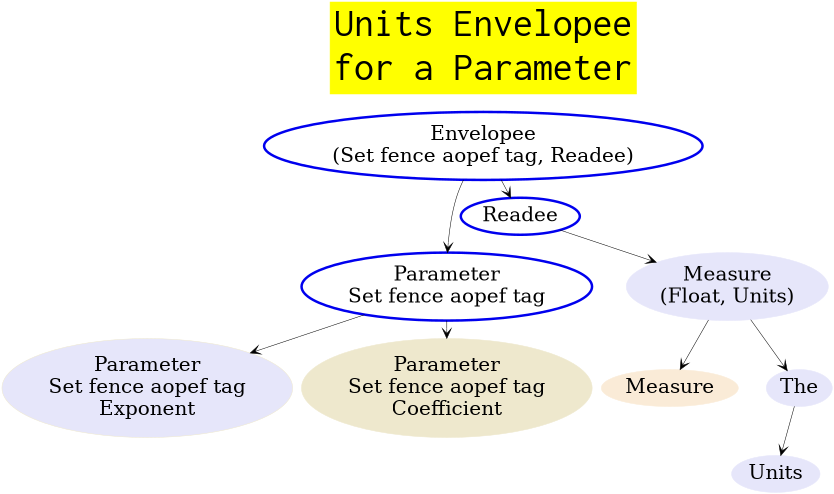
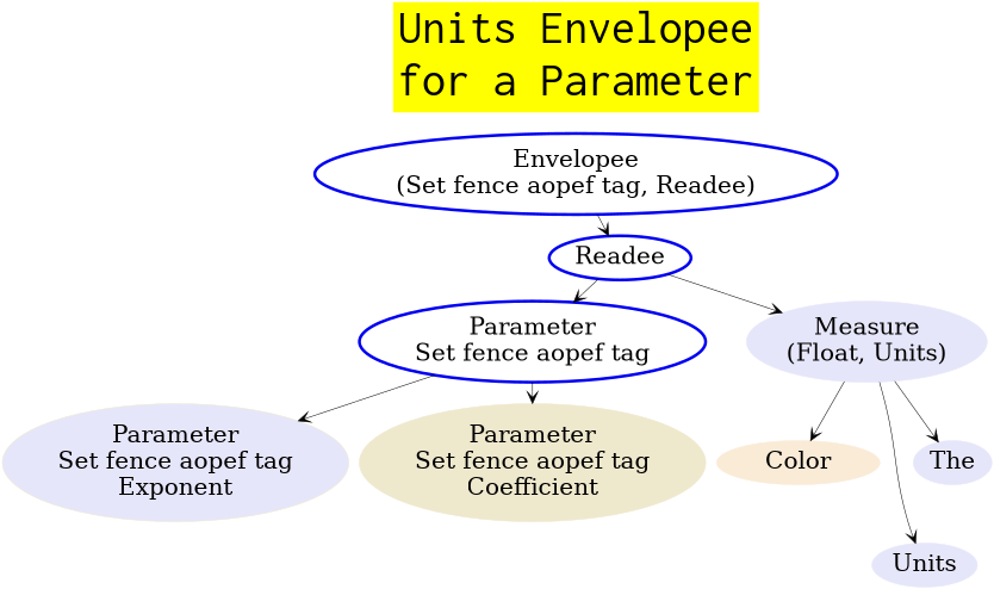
  digraph {
    node [color=blue2 fontsize=40 style=filled]
    edge [arrowhead=vee arrowsize=2.0 style=solid]
    n1 [color=yellow fontname=Courier fontsize=80 label="Units Envelopee\nfor a Parameter" shape=box]
    "Envelopee\n(Set fence aopef tag, Readee)" [style="setlinewidth(5)"]
    "Parameter\nSet fence aopef tag" [style="setlinewidth(5)"]
    Readee [style="setlinewidth(5)"]
    "Parameter\nSet fence aopef tag\nExponent" [color=cornsilk2 fillcolor=lavender]
    "Parameter\nSet fence aopef tag\nCoefficient" [color=cornsilk2]
    "Measure\n(Float, Units)" [color=lavender]
-   Color [color=antiquewhite label=Measure]
+   Color [color=antiquewhite]
    Units [color=lavender]
    n10 [color=lavender label=The]
    n1 -> "Envelopee\n(Set fence aopef tag, Readee)" [style=invis width=5]
-   "Envelopee\n(Set fence aopef tag, Readee)" -> "Parameter\nSet fence aopef tag"
+   Readee -> "Parameter\nSet fence aopef tag"
    "Envelopee\n(Set fence aopef tag, Readee)" -> Readee
    "Parameter\nSet fence aopef tag" -> "Parameter\nSet fence aopef tag\nExponent"
    "Parameter\nSet fence aopef tag" -> "Parameter\nSet fence aopef tag\nCoefficient"
    Readee -> "Measure\n(Float, Units)"
    "Measure\n(Float, Units)" -> Color
-   n10 -> Units
+   "Measure\n(Float, Units)" -> Units
    "Measure\n(Float, Units)" -> n10
  }
